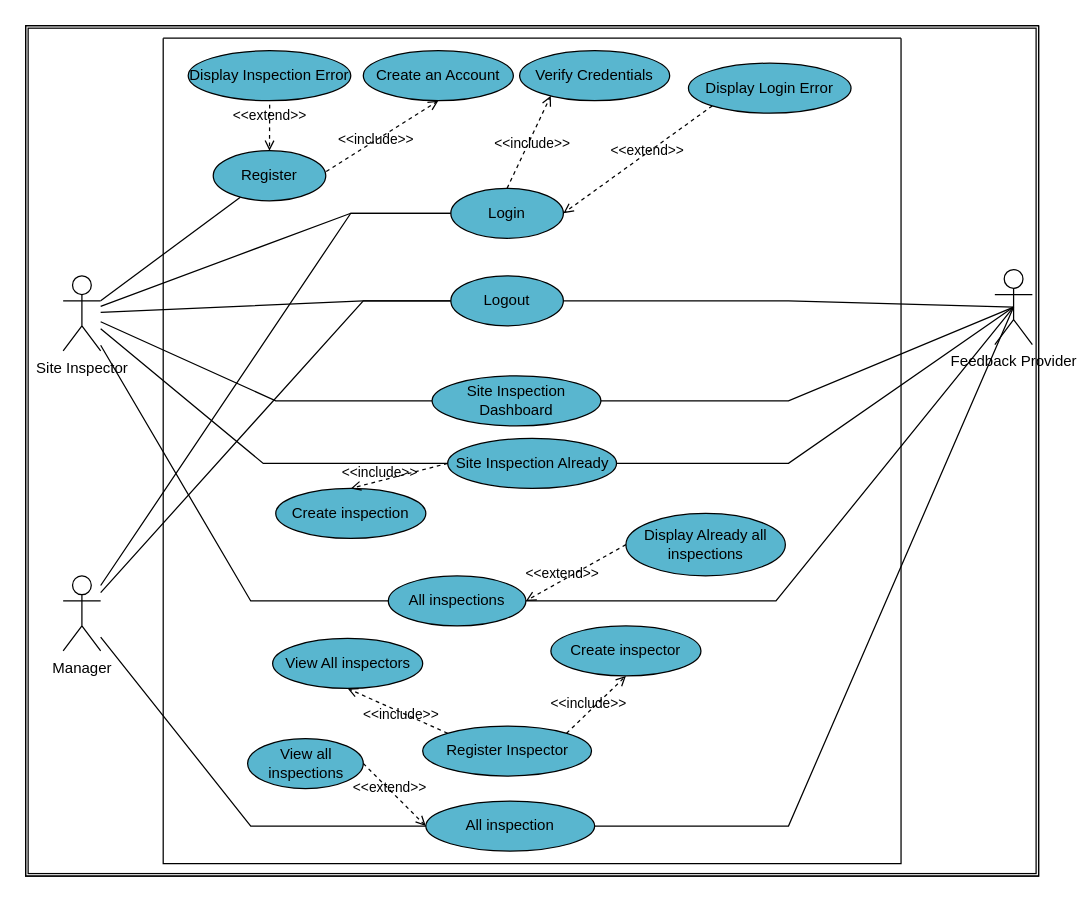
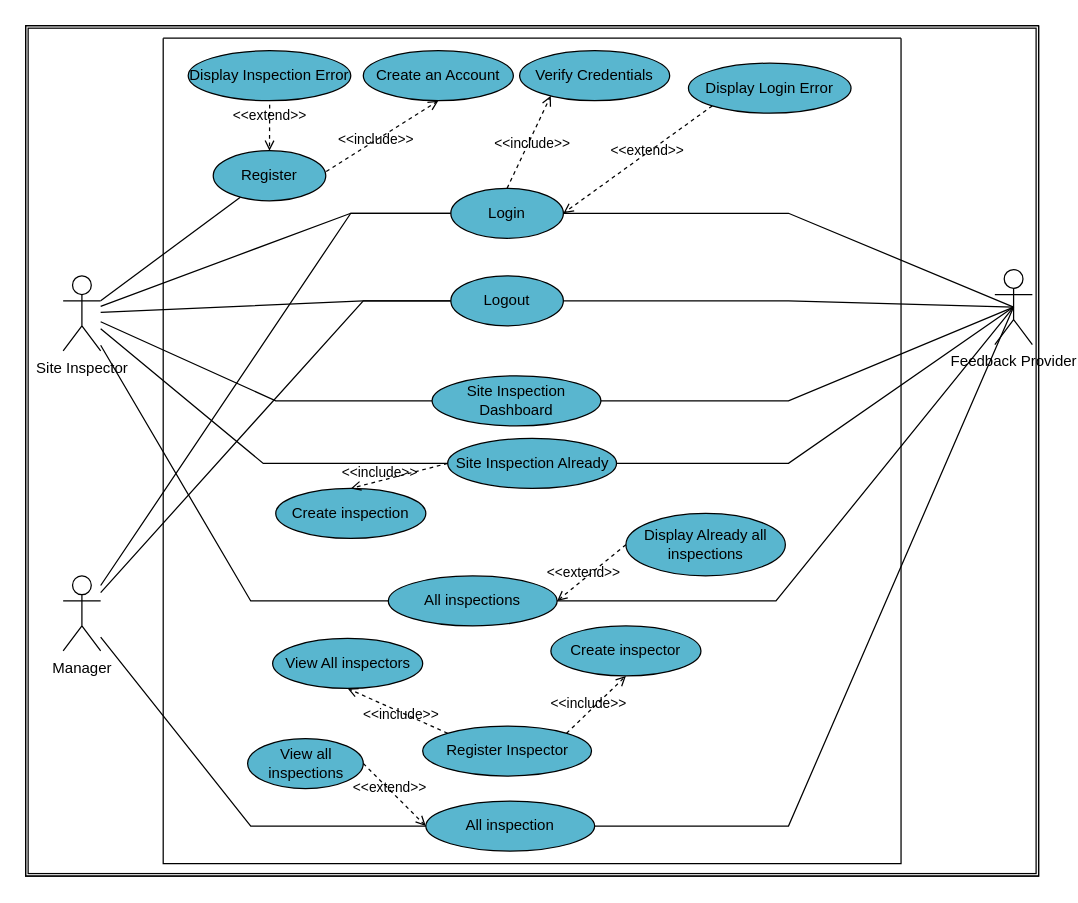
  <mxCell id="0" />
  <mxCell id="1" parent="0" />
  <mxCell id="2" value="" style="shape=ext;double=1;rounded=0;whiteSpace=wrap;html=1;fillColor=default;gradientColor=none;" parent="1" vertex="1"><mxGeometry x="20" y="20" width="810" height="680" as="geometry" /></mxCell>
  <mxCell id="3" value="" style="swimlane;startSize=0;fillColor=default;gradientColor=none;" parent="1" vertex="1"><mxGeometry x="20" y="20" width="810" height="680" as="geometry"><mxRectangle width="50" height="40" as="alternateBounds" /></mxGeometry></mxCell>
  <mxCell id="4" value="Feedback Provider" style="shape=umlActor;verticalLabelPosition=bottom;verticalAlign=top;html=1;outlineConnect=0;" parent="3" vertex="1"><mxGeometry x="775" y="195" width="30" height="60" as="geometry" /></mxCell>
  <mxCell id="5" value="Site Inspector" style="shape=umlActor;verticalLabelPosition=bottom;verticalAlign=top;html=1;outlineConnect=0;" parent="3" vertex="1"><mxGeometry x="30" y="200" width="30" height="60" as="geometry" /></mxCell>
  <mxCell id="6" value="Manager" style="shape=umlActor;verticalLabelPosition=bottom;verticalAlign=top;html=1;outlineConnect=0;" parent="3" vertex="1"><mxGeometry x="30" y="440" width="30" height="60" as="geometry" /></mxCell>
  <mxCell id="7" value="" style="swimlane;startSize=0;" parent="1" vertex="1"><mxGeometry x="130" y="30" width="590" height="660" as="geometry"><mxRectangle x="110" y="10" width="50" height="40" as="alternateBounds" /></mxGeometry></mxCell>
  <mxCell id="8" value="Register" style="ellipse;whiteSpace=wrap;html=1;fillColor=#59B6CF;" parent="7" vertex="1"><mxGeometry x="40" y="90" width="90" height="40" as="geometry" /></mxCell>
  <mxCell id="9" value="Create an Account" style="ellipse;whiteSpace=wrap;html=1;fillColor=#59B6CF;" parent="7" vertex="1"><mxGeometry x="160" y="10" width="120" height="40" as="geometry" /></mxCell>
  <mxCell id="10" value="Display Inspection Error" style="ellipse;whiteSpace=wrap;html=1;fillColor=#59B6CF;" parent="7" vertex="1"><mxGeometry x="20" y="10" width="130" height="40" as="geometry" /></mxCell>
  <mxCell id="11" value="&amp;lt;&amp;lt;extend&amp;gt;&amp;gt;" style="html=1;verticalAlign=bottom;labelBackgroundColor=none;endArrow=open;endFill=0;dashed=1;rounded=0;exitX=0.501;exitY=1.083;exitDx=0;exitDy=0;exitPerimeter=0;entryX=0.5;entryY=0;entryDx=0;entryDy=0;" parent="7" source="10" target="8" edge="1"><mxGeometry width="160" relative="1" as="geometry"><mxPoint x="150" y="99.76" as="sourcePoint" /><mxPoint x="310" y="99.76" as="targetPoint" /></mxGeometry></mxCell>
  <mxCell id="12" value="&amp;lt;&amp;lt;include&amp;gt;&amp;gt;" style="html=1;verticalAlign=bottom;labelBackgroundColor=none;endArrow=open;endFill=0;dashed=1;rounded=0;entryX=0.5;entryY=1;entryDx=0;entryDy=0;exitX=1.004;exitY=0.417;exitDx=0;exitDy=0;exitPerimeter=0;" parent="7" source="8" target="9" edge="1"><mxGeometry x="-0.2" y="-7" width="160" relative="1" as="geometry"><mxPoint x="170" y="90" as="sourcePoint" /><mxPoint x="330" y="90" as="targetPoint" /><mxPoint as="offset" /></mxGeometry></mxCell>
  <mxCell id="13" value="Verify Credentials" style="ellipse;whiteSpace=wrap;html=1;fillColor=#59B6CF;" parent="7" vertex="1"><mxGeometry x="285" y="10" width="120" height="40" as="geometry" /></mxCell>
  <mxCell id="14" value="Display Login Error" style="ellipse;whiteSpace=wrap;html=1;fillColor=#59B6CF;" parent="7" vertex="1"><mxGeometry x="420" y="20" width="130" height="40" as="geometry" /></mxCell>
  <mxCell id="15" value="Site Inspection Already" style="ellipse;whiteSpace=wrap;html=1;fillColor=#59B6CF;" parent="7" vertex="1"><mxGeometry x="227.5" y="320" width="135" height="40" as="geometry" /></mxCell>
  <mxCell id="16" value="Create inspection" style="ellipse;whiteSpace=wrap;html=1;fillColor=#59B6CF;" parent="7" vertex="1"><mxGeometry x="90" y="360" width="120" height="40" as="geometry" /></mxCell>
  <mxCell id="17" value="&amp;lt;&amp;lt;include&amp;gt;&amp;gt;" style="html=1;verticalAlign=bottom;labelBackgroundColor=none;endArrow=open;endFill=0;dashed=1;rounded=0;entryX=0.5;entryY=0;entryDx=0;entryDy=0;exitX=0;exitY=0.5;exitDx=0;exitDy=0;" parent="7" source="15" target="16" edge="1"><mxGeometry x="0.422" y="2" width="160" relative="1" as="geometry"><mxPoint x="215.0" y="429.68" as="sourcePoint" /><mxPoint x="184.64" y="293" as="targetPoint" /><mxPoint as="offset" /></mxGeometry></mxCell>
- <mxCell id="18" value="All inspections" style="ellipse;whiteSpace=wrap;html=1;fillColor=#59B6CF;" parent="7" vertex="1"><mxGeometry x="180" y="430" width="110" height="40" as="geometry" /></mxCell>
+ <mxCell id="18" value="All inspections" style="ellipse;whiteSpace=wrap;html=1;fillColor=#59B6CF;" parent="7" vertex="1"><mxGeometry x="180" y="430" width="135" height="40" as="geometry" /></mxCell>
  <mxCell id="19" value="Site Inspection Dashboard" style="ellipse;whiteSpace=wrap;html=1;fillColor=#59B6CF;" parent="7" vertex="1"><mxGeometry x="215" y="270" width="135" height="40" as="geometry" /></mxCell>
  <mxCell id="20" value="Display Already all inspections" style="ellipse;whiteSpace=wrap;html=1;fillColor=#59B6CF;" parent="7" vertex="1"><mxGeometry x="370" y="380" width="127.5" height="50" as="geometry" /></mxCell>
  <mxCell id="21" value="&amp;lt;&amp;lt;extend&amp;gt;&amp;gt;" style="html=1;verticalAlign=bottom;labelBackgroundColor=none;endArrow=open;endFill=0;dashed=1;rounded=0;exitX=0;exitY=0.5;exitDx=0;exitDy=0;entryX=1;entryY=0.5;entryDx=0;entryDy=0;" parent="7" source="20" target="18" edge="1"><mxGeometry x="0.297" y="3" width="160" relative="1" as="geometry"><mxPoint x="499.038" y="360.002" as="sourcePoint" /><mxPoint x="370" y="435.86" as="targetPoint" /><mxPoint as="offset" /></mxGeometry></mxCell>
  <mxCell id="22" value="All inspection" style="ellipse;whiteSpace=wrap;html=1;fillColor=#59B6CF;" parent="7" vertex="1"><mxGeometry x="210" y="610" width="135" height="40" as="geometry" /></mxCell>
  <mxCell id="23" value="View all inspections" style="ellipse;whiteSpace=wrap;html=1;fillColor=#59B6CF;" parent="7" vertex="1"><mxGeometry x="67.5" y="560" width="92.5" height="40" as="geometry" /></mxCell>
  <mxCell id="24" value="&amp;lt;&amp;lt;extend&amp;gt;&amp;gt;" style="html=1;verticalAlign=bottom;labelBackgroundColor=none;endArrow=open;endFill=0;dashed=1;rounded=0;exitX=1;exitY=0.5;exitDx=0;exitDy=0;entryX=0;entryY=0.5;entryDx=0;entryDy=0;" parent="7" source="23" target="22" edge="1"><mxGeometry x="-0.02" y="-5" width="160" relative="1" as="geometry"><mxPoint x="259.038" y="310.002" as="sourcePoint" /><mxPoint x="300" y="480.0" as="targetPoint" /><mxPoint as="offset" /><Array as="points" /></mxGeometry></mxCell>
  <mxCell id="25" style="rounded=0;orthogonalLoop=1;jettySize=auto;html=1;endArrow=none;endFill=0;exitX=1;exitY=0.333;exitDx=0;exitDy=0;exitPerimeter=0;" parent="1" source="5" target="8" edge="1"><mxGeometry relative="1" as="geometry"><mxPoint x="80" y="176" as="sourcePoint" /></mxGeometry></mxCell>
+ <mxCell id="26" style="edgeStyle=none;rounded=0;orthogonalLoop=1;jettySize=auto;html=1;entryX=0.5;entryY=0.5;entryDx=0;entryDy=0;entryPerimeter=0;endArrow=none;endFill=0;" parent="1" source="40" target="4" edge="1"><mxGeometry relative="1" as="geometry"><Array as="points"><mxPoint x="630" y="170" /></Array></mxGeometry></mxCell>
  <mxCell id="27" style="edgeStyle=none;rounded=0;orthogonalLoop=1;jettySize=auto;html=1;entryX=0;entryY=0.5;entryDx=0;entryDy=0;endArrow=none;endFill=0;" parent="1" source="5" target="40" edge="1"><mxGeometry relative="1" as="geometry"><mxPoint x="200" y="290" as="targetPoint" /><Array as="points"><mxPoint x="280" y="170" /></Array></mxGeometry></mxCell>
  <mxCell id="28" style="edgeStyle=none;rounded=0;orthogonalLoop=1;jettySize=auto;html=1;entryX=0;entryY=0.5;entryDx=0;entryDy=0;endArrow=none;endFill=0;" parent="1" source="5" target="43" edge="1"><mxGeometry relative="1" as="geometry"><Array as="points"><mxPoint x="290" y="240" /></Array></mxGeometry></mxCell>
  <mxCell id="29" style="edgeStyle=none;rounded=0;orthogonalLoop=1;jettySize=auto;html=1;entryX=0.5;entryY=0.5;entryDx=0;entryDy=0;entryPerimeter=0;endArrow=none;endFill=0;" parent="1" source="43" target="4" edge="1"><mxGeometry relative="1" as="geometry"><Array as="points"><mxPoint x="630" y="240" /></Array></mxGeometry></mxCell>
  <mxCell id="30" style="edgeStyle=none;rounded=0;orthogonalLoop=1;jettySize=auto;html=1;endArrow=none;endFill=0;entryX=0;entryY=0.5;entryDx=0;entryDy=0;" parent="1" source="5" target="15" edge="1"><mxGeometry relative="1" as="geometry"><Array as="points"><mxPoint x="210" y="370" /></Array></mxGeometry></mxCell>
  <mxCell id="31" style="edgeStyle=none;rounded=0;orthogonalLoop=1;jettySize=auto;html=1;endArrow=none;endFill=0;exitX=1;exitY=0.5;exitDx=0;exitDy=0;entryX=0.5;entryY=0.5;entryDx=0;entryDy=0;entryPerimeter=0;" parent="1" source="18" target="4" edge="1"><mxGeometry relative="1" as="geometry"><Array as="points"><mxPoint x="620" y="480" /></Array></mxGeometry></mxCell>
  <mxCell id="32" style="edgeStyle=none;rounded=0;orthogonalLoop=1;jettySize=auto;html=1;entryX=0;entryY=0.5;entryDx=0;entryDy=0;endArrow=none;endFill=0;" parent="1" source="5" target="19" edge="1"><mxGeometry relative="1" as="geometry"><Array as="points"><mxPoint x="220" y="320" /></Array></mxGeometry></mxCell>
  <mxCell id="33" style="edgeStyle=none;rounded=0;orthogonalLoop=1;jettySize=auto;html=1;entryX=0.5;entryY=0.5;entryDx=0;entryDy=0;entryPerimeter=0;endArrow=none;endFill=0;exitX=1;exitY=0.5;exitDx=0;exitDy=0;" parent="1" source="19" target="4" edge="1"><mxGeometry relative="1" as="geometry"><Array as="points"><mxPoint x="630" y="320" /></Array></mxGeometry></mxCell>
  <mxCell id="34" style="edgeStyle=none;rounded=0;orthogonalLoop=1;jettySize=auto;html=1;entryX=0.5;entryY=0.5;entryDx=0;entryDy=0;entryPerimeter=0;endArrow=none;endFill=0;exitX=1;exitY=0.5;exitDx=0;exitDy=0;" parent="1" source="15" target="4" edge="1"><mxGeometry relative="1" as="geometry"><Array as="points"><mxPoint x="630" y="370" /></Array></mxGeometry></mxCell>
  <mxCell id="35" style="edgeStyle=none;rounded=0;orthogonalLoop=1;jettySize=auto;html=1;entryX=0;entryY=0.5;entryDx=0;entryDy=0;endArrow=none;endFill=0;" parent="1" source="5" target="18" edge="1"><mxGeometry relative="1" as="geometry"><Array as="points"><mxPoint x="200" y="480" /></Array></mxGeometry></mxCell>
  <mxCell id="36" style="edgeStyle=none;rounded=0;orthogonalLoop=1;jettySize=auto;html=1;endArrow=none;endFill=0;entryX=0;entryY=0.5;entryDx=0;entryDy=0;" parent="1" source="6" target="40" edge="1"><mxGeometry relative="1" as="geometry"><Array as="points"><mxPoint x="280" y="170" /></Array></mxGeometry></mxCell>
  <mxCell id="37" style="edgeStyle=none;rounded=0;orthogonalLoop=1;jettySize=auto;html=1;entryX=0;entryY=0.5;entryDx=0;entryDy=0;endArrow=none;endFill=0;" parent="1" source="6" target="43" edge="1"><mxGeometry relative="1" as="geometry"><Array as="points"><mxPoint x="290" y="240" /></Array></mxGeometry></mxCell>
  <mxCell id="38" style="edgeStyle=none;rounded=0;orthogonalLoop=1;jettySize=auto;html=1;entryX=0;entryY=0.5;entryDx=0;entryDy=0;endArrow=none;endFill=0;" parent="1" source="6" target="22" edge="1"><mxGeometry relative="1" as="geometry"><Array as="points"><mxPoint x="200" y="660" /></Array></mxGeometry></mxCell>
  <mxCell id="39" style="edgeStyle=none;rounded=0;orthogonalLoop=1;jettySize=auto;html=1;entryX=0.5;entryY=0.5;entryDx=0;entryDy=0;entryPerimeter=0;endArrow=none;endFill=0;" parent="1" source="22" target="4" edge="1"><mxGeometry relative="1" as="geometry"><Array as="points"><mxPoint x="630" y="660" /></Array></mxGeometry></mxCell>
  <mxCell id="40" value="Login" style="ellipse;whiteSpace=wrap;html=1;fillColor=#59B6CF;" parent="1" vertex="1"><mxGeometry x="360" y="150" width="90" height="40" as="geometry" /></mxCell>
  <mxCell id="41" value="&amp;lt;&amp;lt;extend&amp;gt;&amp;gt;" style="html=1;verticalAlign=bottom;labelBackgroundColor=none;endArrow=open;endFill=0;dashed=1;rounded=0;exitX=0;exitY=1;exitDx=0;exitDy=0;entryX=1;entryY=0.5;entryDx=0;entryDy=0;" parent="1" source="14" target="40" edge="1"><mxGeometry x="-0.074" y="6" width="160" relative="1" as="geometry"><mxPoint x="250" y="29.76" as="sourcePoint" /><mxPoint x="415" y="140" as="targetPoint" /><mxPoint as="offset" /></mxGeometry></mxCell>
  <mxCell id="42" value="&amp;lt;&amp;lt;include&amp;gt;&amp;gt;" style="html=1;verticalAlign=bottom;labelBackgroundColor=none;endArrow=open;endFill=0;dashed=1;rounded=0;entryX=0.208;entryY=0.9;entryDx=0;entryDy=0;entryPerimeter=0;exitX=0.5;exitY=0;exitDx=0;exitDy=0;" parent="1" source="40" target="13" edge="1"><mxGeometry x="-0.2" y="-7" width="160" relative="1" as="geometry"><mxPoint x="410" y="140" as="sourcePoint" /><mxPoint x="430" y="20" as="targetPoint" /><mxPoint as="offset" /></mxGeometry></mxCell>
  <mxCell id="43" value="Logout" style="ellipse;whiteSpace=wrap;html=1;fillColor=#59B6CF;" parent="1" vertex="1"><mxGeometry x="360" y="220" width="90" height="40" as="geometry" /></mxCell>
  <mxCell id="44" value="Register Inspector" style="ellipse;whiteSpace=wrap;html=1;fillColor=#59B6CF;" vertex="1" parent="1"><mxGeometry x="337.5" y="580" width="135" height="40" as="geometry" /></mxCell>
  <mxCell id="45" value="View All inspectors" style="ellipse;whiteSpace=wrap;html=1;fillColor=#59B6CF;" vertex="1" parent="1"><mxGeometry x="217.5" y="510" width="120" height="40" as="geometry" /></mxCell>
  <mxCell id="46" value="&amp;lt;&amp;lt;include&amp;gt;&amp;gt;" style="html=1;verticalAlign=bottom;labelBackgroundColor=none;endArrow=open;endFill=0;dashed=1;rounded=0;entryX=0.5;entryY=1;entryDx=0;entryDy=0;exitX=0;exitY=0;exitDx=0;exitDy=0;" edge="1" parent="1" source="44" target="45"><mxGeometry x="-0.166" y="10" width="160" relative="1" as="geometry"><mxPoint x="457.5" y="530" as="sourcePoint" /><mxPoint x="380" y="550" as="targetPoint" /><mxPoint as="offset" /></mxGeometry></mxCell>
  <mxCell id="47" value="Create inspector" style="ellipse;whiteSpace=wrap;html=1;fillColor=#59B6CF;" vertex="1" parent="1"><mxGeometry x="440" y="500" width="120" height="40" as="geometry" /></mxCell>
  <mxCell id="48" value="&amp;lt;&amp;lt;include&amp;gt;&amp;gt;" style="html=1;verticalAlign=bottom;labelBackgroundColor=none;endArrow=open;endFill=0;dashed=1;rounded=0;entryX=0.5;entryY=1;entryDx=0;entryDy=0;exitX=1;exitY=0;exitDx=0;exitDy=0;" edge="1" parent="1" target="47" source="44"><mxGeometry x="-0.288" y="-1" width="160" relative="1" as="geometry"><mxPoint x="537.5" y="520" as="sourcePoint" /><mxPoint x="264.64" y="353" as="targetPoint" /><mxPoint as="offset" /></mxGeometry></mxCell>
